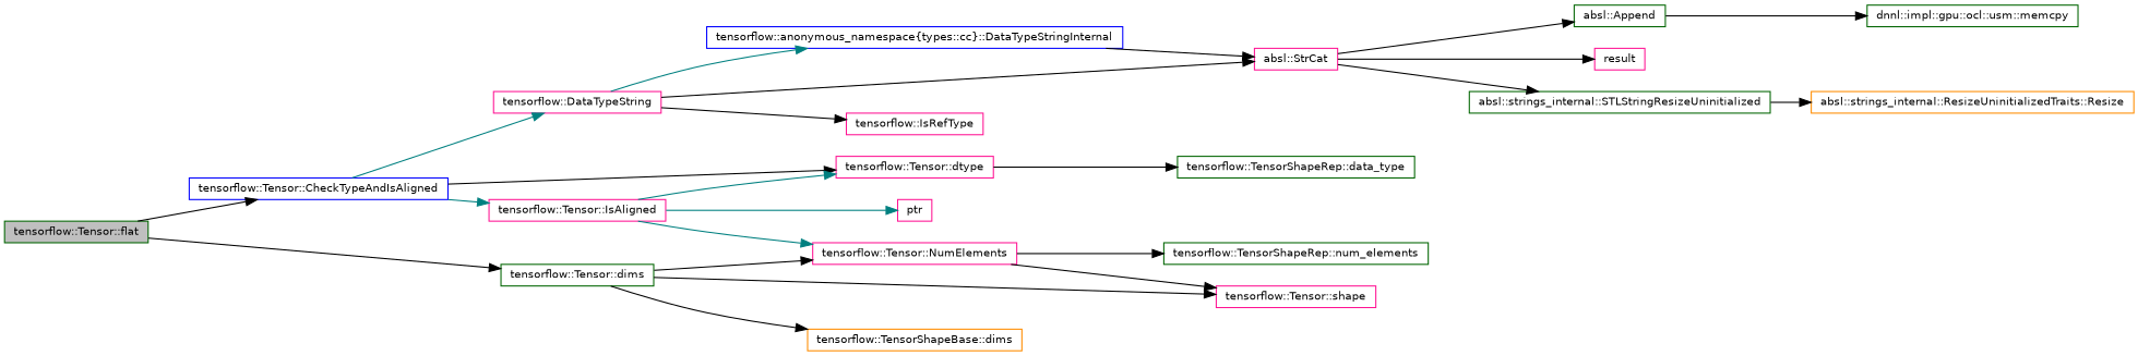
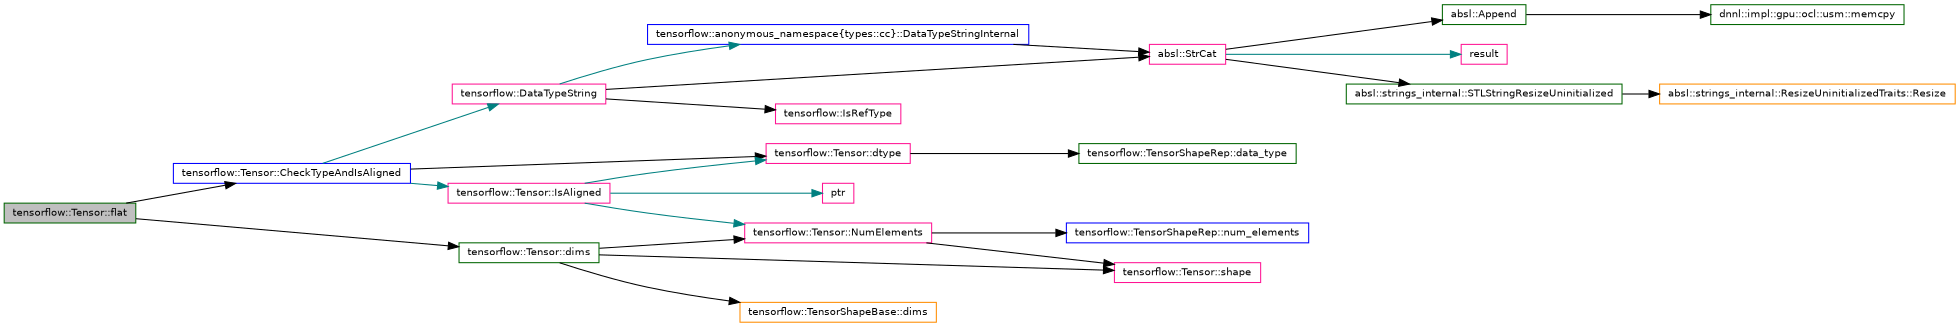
  digraph {
    rankdir=LR
    node [color=deeppink fillcolor=white fontname=Helvetica fontsize=10 shape=record style=filled]
    edge [color=black fontname=Helvetica fontsize=10 labelfontname=Helvetica labelfontsize=10 style=solid]
    n1 [color=darkgreen fillcolor=grey75 fontcolor=black height=0.2 label="tensorflow::Tensor::flat" width=0.4]
    n2 [color=blue height=0.2 label="tensorflow::Tensor::CheckTypeAndIsAligned" width=0.4]
    n3 [color=darkgreen height=0.2 label="tensorflow::Tensor::dims" width=0.4]
    n4 [height=0.2 label="tensorflow::DataTypeString" width=0.4]
    n5 [height=0.2 label="tensorflow::Tensor::dtype" width=0.4]
    n6 [height=0.2 label="tensorflow::Tensor::IsAligned" width=0.4]
    n7 [height=0.2 label="tensorflow::Tensor::NumElements" width=0.4]
-   n8 [color=darkgreen height=0.2 label="tensorflow::TensorShapeRep::num_elements" width=0.4]
+   n8 [color=blue height=0.2 label="tensorflow::TensorShapeRep::num_elements" width=0.4]
    n9 [height=0.2 label="tensorflow::Tensor::shape" width=0.4]
    n10 [color=darkorange height=0.2 label="tensorflow::TensorShapeBase::dims" width=0.4]
    n11 [color=blue height=0.2 label="tensorflow::anonymous_namespace\{types::cc\}::DataTypeStringInternal" width=0.4]
    n12 [height=0.2 label="absl::StrCat" width=0.4]
    n13 [height=0.2 label="tensorflow::IsRefType" width=0.4]
    n14 [color=darkgreen height=0.2 label="tensorflow::TensorShapeRep::data_type" width=0.4]
    n15 [height=0.2 label=ptr width=0.4]
    n16 [color=darkgreen height=0.2 label="absl::Append" width=0.4]
    n17 [height=0.2 label=result width=0.4]
    n18 [color=darkgreen height=0.2 label="absl::strings_internal::STLStringResizeUninitialized" width=0.4]
    n19 [color=darkgreen height=0.2 label="dnnl::impl::gpu::ocl::usm::memcpy" width=0.4]
    n20 [color=darkorange height=0.2 label="absl::strings_internal::ResizeUninitializedTraits::Resize" width=0.4]
    n1 -> n2
    n1 -> n3
    n2 -> n4 [color=teal]
    n2 -> n5
    n2 -> n6 [color=teal]
    n3 -> n7
    n3 -> n9
    n3 -> n10
    n4 -> n11 [color=teal]
    n4 -> n12
    n4 -> n13
    n5 -> n14
    n6 -> n5 [color=teal]
    n6 -> n7 [color=teal]
    n6 -> n15 [color=teal]
    n7 -> n8
    n7 -> n9
    n11 -> n12
    n12 -> n16
-   n12 -> n17
+   n12 -> n17 [color=teal]
    n12 -> n18
    n16 -> n19
    n18 -> n20
  }
